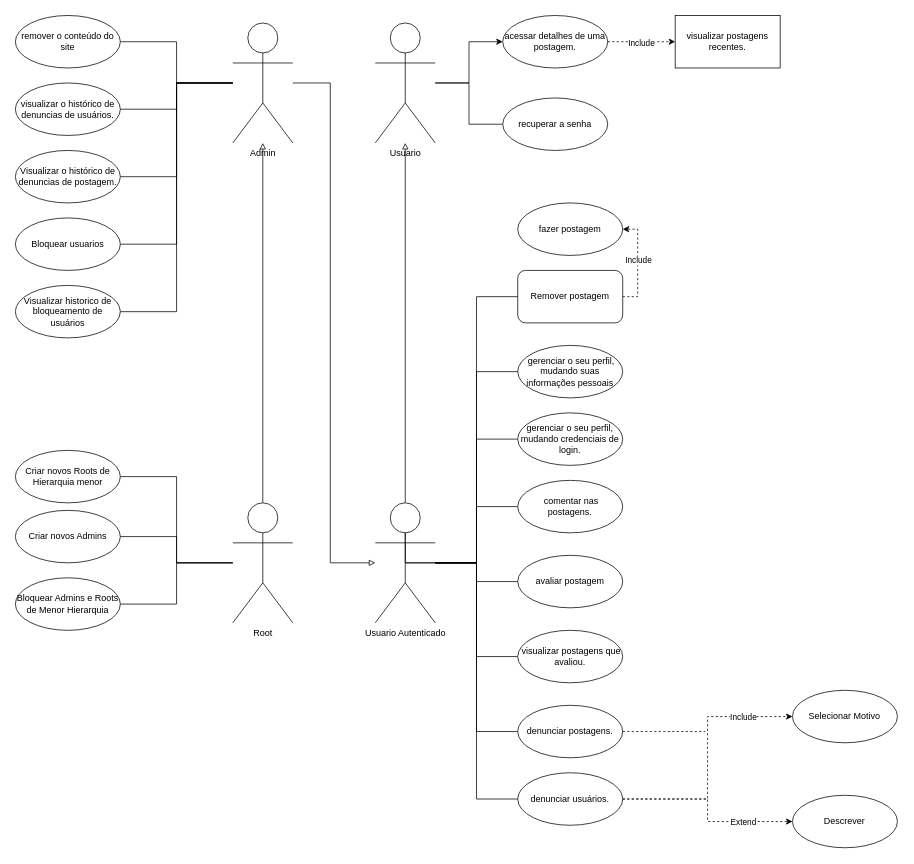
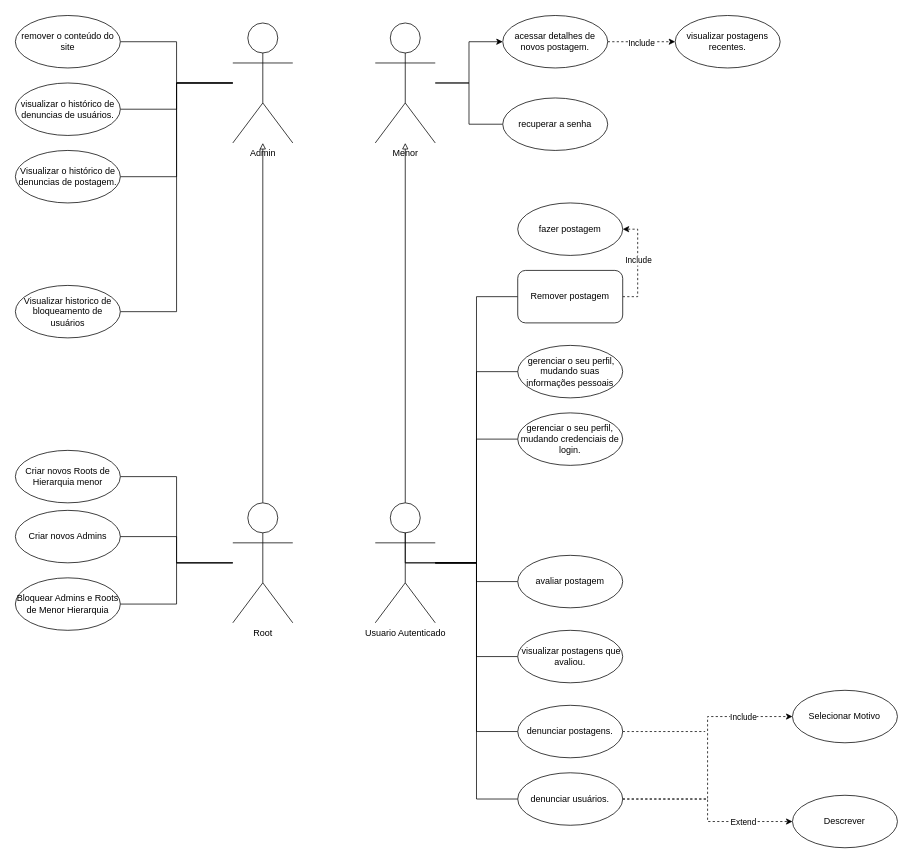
  <mxCell id="0" />
  <mxCell id="1" parent="0" />
  <mxCell id="2" value="Criar novos Admins" style="ellipse;whiteSpace=wrap;html=1;" vertex="1" parent="1"><mxGeometry x="20" y="680" width="140" height="70" as="geometry" /></mxCell>
  <mxCell id="3" style="edgeStyle=orthogonalEdgeStyle;rounded=0;orthogonalLoop=1;jettySize=auto;html=1;endArrow=block;endFill=0;" edge="1" parent="1" source="7" target="15"><mxGeometry relative="1" as="geometry" /></mxCell>
  <mxCell id="4" style="edgeStyle=orthogonalEdgeStyle;rounded=0;orthogonalLoop=1;jettySize=auto;html=1;entryX=1;entryY=0.5;entryDx=0;entryDy=0;endArrow=none;endFill=0;" edge="1" parent="1" source="7" target="8"><mxGeometry relative="1" as="geometry" /></mxCell>
  <mxCell id="5" style="edgeStyle=orthogonalEdgeStyle;rounded=0;orthogonalLoop=1;jettySize=auto;html=1;entryX=1;entryY=0.5;entryDx=0;entryDy=0;endArrow=none;endFill=0;" edge="1" parent="1" source="7" target="2"><mxGeometry relative="1" as="geometry" /></mxCell>
  <mxCell id="6" style="edgeStyle=orthogonalEdgeStyle;rounded=0;orthogonalLoop=1;jettySize=auto;html=1;entryX=1;entryY=0.5;entryDx=0;entryDy=0;endArrow=none;endFill=0;" edge="1" parent="1" source="7" target="51"><mxGeometry relative="1" as="geometry" /></mxCell>
  <mxCell id="7" value="Root" style="shape=umlActor;verticalLabelPosition=bottom;verticalAlign=top;html=1;" vertex="1" parent="1"><mxGeometry x="310" y="670" width="80" height="160" as="geometry" /></mxCell>
  <mxCell id="8" value="Criar novos Roots de Hierarquia menor" style="ellipse;whiteSpace=wrap;html=1;" vertex="1" parent="1"><mxGeometry x="20" y="600" width="140" height="70" as="geometry" /></mxCell>
- <mxCell id="9" style="edgeStyle=orthogonalEdgeStyle;rounded=0;orthogonalLoop=1;jettySize=auto;html=1;endArrow=block;endFill=0;" edge="1" parent="1" source="15" target="24"><mxGeometry relative="1" as="geometry"><mxPoint x="490" y="510" as="targetPoint" /><Array as="points"><mxPoint x="440" y="110" /><mxPoint x="440" y="750" /></Array></mxGeometry></mxCell>
  <mxCell id="10" style="edgeStyle=orthogonalEdgeStyle;rounded=0;orthogonalLoop=1;jettySize=auto;html=1;entryX=1;entryY=0.5;entryDx=0;entryDy=0;endArrow=none;endFill=0;" edge="1" parent="1" source="15" target="49"><mxGeometry relative="1" as="geometry" /></mxCell>
  <mxCell id="11" style="edgeStyle=orthogonalEdgeStyle;rounded=0;orthogonalLoop=1;jettySize=auto;html=1;entryX=1;entryY=0.5;entryDx=0;entryDy=0;endArrow=none;endFill=0;" edge="1" parent="1" source="15" target="50"><mxGeometry relative="1" as="geometry" /></mxCell>
  <mxCell id="12" style="edgeStyle=orthogonalEdgeStyle;rounded=0;orthogonalLoop=1;jettySize=auto;html=1;entryX=1;entryY=0.5;entryDx=0;entryDy=0;endArrow=none;endFill=0;" edge="1" parent="1" source="15" target="30"><mxGeometry relative="1" as="geometry" /></mxCell>
- <mxCell id="13" style="edgeStyle=orthogonalEdgeStyle;rounded=0;orthogonalLoop=1;jettySize=auto;html=1;entryX=1;entryY=0.5;entryDx=0;entryDy=0;endArrow=none;endFill=0;" edge="1" parent="1" source="15" target="28"><mxGeometry relative="1" as="geometry" /></mxCell>
  <mxCell id="14" style="edgeStyle=orthogonalEdgeStyle;rounded=0;orthogonalLoop=1;jettySize=auto;html=1;entryX=1;entryY=0.5;entryDx=0;entryDy=0;endArrow=none;endFill=0;" edge="1" parent="1" source="15" target="29"><mxGeometry relative="1" as="geometry" /></mxCell>
  <mxCell id="15" value="Admin" style="shape=umlActor;verticalLabelPosition=bottom;verticalAlign=top;html=1;" vertex="1" parent="1"><mxGeometry x="310" y="30" width="80" height="160" as="geometry" /></mxCell>
  <mxCell id="16" style="edgeStyle=orthogonalEdgeStyle;rounded=0;orthogonalLoop=1;jettySize=auto;html=1;exitX=0.5;exitY=0.5;exitDx=0;exitDy=0;exitPerimeter=0;endArrow=block;endFill=0;" edge="1" parent="1" source="24" target="27"><mxGeometry relative="1" as="geometry"><mxPoint x="550" y="280" as="targetPoint" /></mxGeometry></mxCell>
  <mxCell id="17" style="edgeStyle=orthogonalEdgeStyle;rounded=0;orthogonalLoop=1;jettySize=auto;html=1;exitX=0.5;exitY=0.5;exitDx=0;exitDy=0;exitPerimeter=0;entryX=0;entryY=0.5;entryDx=0;entryDy=0;endArrow=none;endFill=0;" edge="1" parent="1" source="24" target="40"><mxGeometry relative="1" as="geometry" /></mxCell>
  <mxCell id="18" style="edgeStyle=orthogonalEdgeStyle;rounded=0;orthogonalLoop=1;jettySize=auto;html=1;entryX=0;entryY=0.5;entryDx=0;entryDy=0;endArrow=none;endFill=0;" edge="1" parent="1" source="24" target="38"><mxGeometry relative="1" as="geometry" /></mxCell>
  <mxCell id="19" style="edgeStyle=orthogonalEdgeStyle;rounded=0;orthogonalLoop=1;jettySize=auto;html=1;entryX=0;entryY=0.5;entryDx=0;entryDy=0;endArrow=none;endFill=0;" edge="1" parent="1" source="24" target="41"><mxGeometry relative="1" as="geometry" /></mxCell>
- <mxCell id="20" style="edgeStyle=orthogonalEdgeStyle;rounded=0;orthogonalLoop=1;jettySize=auto;html=1;entryX=0;entryY=0.5;entryDx=0;entryDy=0;endArrow=none;endFill=0;" edge="1" parent="1" source="24" target="42"><mxGeometry relative="1" as="geometry" /></mxCell>
  <mxCell id="21" style="edgeStyle=orthogonalEdgeStyle;rounded=0;orthogonalLoop=1;jettySize=auto;html=1;entryX=0;entryY=0.5;entryDx=0;entryDy=0;endArrow=none;endFill=0;" edge="1" parent="1" source="24" target="43"><mxGeometry relative="1" as="geometry" /></mxCell>
  <mxCell id="22" style="edgeStyle=orthogonalEdgeStyle;rounded=0;orthogonalLoop=1;jettySize=auto;html=1;entryX=0;entryY=0.5;entryDx=0;entryDy=0;endArrow=none;endFill=0;" edge="1" parent="1" source="24" target="48"><mxGeometry relative="1" as="geometry" /></mxCell>
  <mxCell id="23" style="edgeStyle=orthogonalEdgeStyle;rounded=0;orthogonalLoop=1;jettySize=auto;html=1;entryX=0;entryY=0.5;entryDx=0;entryDy=0;endArrow=none;endFill=0;" edge="1" parent="1" source="24" target="54"><mxGeometry relative="1" as="geometry" /></mxCell>
  <mxCell id="24" value="Usuario Autenticado" style="shape=umlActor;verticalLabelPosition=bottom;verticalAlign=top;html=1;" vertex="1" parent="1"><mxGeometry x="500" y="670" width="80" height="160" as="geometry" /></mxCell>
  <mxCell id="25" style="edgeStyle=orthogonalEdgeStyle;rounded=0;orthogonalLoop=1;jettySize=auto;html=1;entryX=0;entryY=0.5;entryDx=0;entryDy=0;endArrow=none;endFill=0;" edge="1" parent="1" source="27" target="39"><mxGeometry relative="1" as="geometry" /></mxCell>
  <mxCell id="26" style="edgeStyle=orthogonalEdgeStyle;rounded=0;orthogonalLoop=1;jettySize=auto;html=1;entryX=0;entryY=0.5;entryDx=0;entryDy=0;" edge="1" parent="1" source="27" target="34"><mxGeometry relative="1" as="geometry" /></mxCell>
- <mxCell id="27" value="Usuario" style="shape=umlActor;verticalLabelPosition=bottom;verticalAlign=top;html=1;" vertex="1" parent="1"><mxGeometry x="500" y="30" width="80" height="160" as="geometry" /></mxCell>
- <mxCell id="28" value="Bloquear usuarios" style="ellipse;whiteSpace=wrap;html=1;" vertex="1" parent="1"><mxGeometry x="20" y="290" width="140" height="70" as="geometry" /></mxCell>
+ <mxCell id="27" value="Menor" style="shape=umlActor;verticalLabelPosition=bottom;verticalAlign=top;html=1;" vertex="1" parent="1"><mxGeometry x="500" y="30" width="80" height="160" as="geometry" /></mxCell>
  <mxCell id="29" value="Visualizar historico de bloqueamento de usuários" style="ellipse;whiteSpace=wrap;html=1;" vertex="1" parent="1"><mxGeometry x="20" y="380" width="140" height="70" as="geometry" /></mxCell>
  <mxCell id="30" value="Visualizar o histórico de denuncias de postagem." style="ellipse;whiteSpace=wrap;html=1;" vertex="1" parent="1"><mxGeometry x="20" y="200" width="140" height="70" as="geometry" /></mxCell>
- <mxCell id="31" value="visualizar postagens recentes." style="whiteSpace=wrap;html=1;rounded=0;" vertex="1" parent="1"><mxGeometry x="900" y="20" width="140" height="70" as="geometry" /></mxCell>
+ <mxCell id="31" value="visualizar postagens recentes." style="ellipse;whiteSpace=wrap;html=1;" vertex="1" parent="1"><mxGeometry x="900" y="20" width="140" height="70" as="geometry" /></mxCell>
  <mxCell id="32" style="edgeStyle=orthogonalEdgeStyle;rounded=0;orthogonalLoop=1;jettySize=auto;html=1;entryX=0;entryY=0.5;entryDx=0;entryDy=0;dashed=1;" edge="1" parent="1" source="34" target="31"><mxGeometry relative="1" as="geometry" /></mxCell>
  <mxCell id="33" value="Include" style="edgeLabel;html=1;align=center;verticalAlign=middle;resizable=0;points=[];" vertex="1" connectable="0" parent="32"><mxGeometry x="-0.026" y="-1" relative="1" as="geometry"><mxPoint as="offset" /></mxGeometry></mxCell>
- <mxCell id="34" value="acessar detalhes de uma postagem." style="ellipse;whiteSpace=wrap;html=1;" vertex="1" parent="1"><mxGeometry x="670" y="20" width="140" height="70" as="geometry" /></mxCell>
+ <mxCell id="34" value="acessar detalhes de novos postagem." style="ellipse;whiteSpace=wrap;html=1;" vertex="1" parent="1"><mxGeometry x="670" y="20" width="140" height="70" as="geometry" /></mxCell>
  <mxCell id="35" value="fazer postagem" style="ellipse;whiteSpace=wrap;html=1;" vertex="1" parent="1"><mxGeometry x="690" y="270" width="140" height="70" as="geometry" /></mxCell>
  <mxCell id="36" value="&amp;nbsp;gerenciar o seu perfil, mudando suas informações pessoais" style="ellipse;whiteSpace=wrap;html=1;" vertex="1" parent="1"><mxGeometry x="690" y="460" width="140" height="70" as="geometry" /></mxCell>
  <mxCell id="37" style="edgeStyle=orthogonalEdgeStyle;rounded=0;orthogonalLoop=1;jettySize=auto;html=1;exitX=0.5;exitY=0.5;exitDx=0;exitDy=0;exitPerimeter=0;entryX=0;entryY=0.5;entryDx=0;entryDy=0;endArrow=none;endFill=0;" edge="1" parent="1" source="24" target="36"><mxGeometry relative="1" as="geometry" /></mxCell>
  <mxCell id="38" value="gerenciar o seu perfil, mudando credenciais de login." style="ellipse;whiteSpace=wrap;html=1;" vertex="1" parent="1"><mxGeometry x="690" y="550" width="140" height="70" as="geometry" /></mxCell>
  <mxCell id="39" value="recuperar a senha" style="ellipse;whiteSpace=wrap;html=1;" vertex="1" parent="1"><mxGeometry x="670" y="130" width="140" height="70" as="geometry" /></mxCell>
  <mxCell id="40" value="avaliar postagem" style="ellipse;whiteSpace=wrap;html=1;" vertex="1" parent="1"><mxGeometry x="690" y="740" width="140" height="70" as="geometry" /></mxCell>
  <mxCell id="41" value="&amp;nbsp;visualizar postagens que avaliou." style="ellipse;whiteSpace=wrap;html=1;" vertex="1" parent="1"><mxGeometry x="690" y="840" width="140" height="70" as="geometry" /></mxCell>
- <mxCell id="42" value="&amp;nbsp;comentar nas postagens." style="ellipse;whiteSpace=wrap;html=1;" vertex="1" parent="1"><mxGeometry x="690" y="640" width="140" height="70" as="geometry" /></mxCell>
  <mxCell id="43" value="denunciar postagens." style="ellipse;whiteSpace=wrap;html=1;" vertex="1" parent="1"><mxGeometry x="690" y="940" width="140" height="70" as="geometry" /></mxCell>
  <mxCell id="44" style="edgeStyle=orthogonalEdgeStyle;rounded=0;orthogonalLoop=1;jettySize=auto;html=1;entryX=0;entryY=0.5;entryDx=0;entryDy=0;dashed=1;" edge="1" parent="1" source="48" target="55"><mxGeometry relative="1" as="geometry" /></mxCell>
  <mxCell id="45" value="Include" style="edgeLabel;html=1;align=center;verticalAlign=middle;resizable=0;points=[];" vertex="1" connectable="0" parent="44"><mxGeometry x="0.356" y="1" relative="1" as="geometry"><mxPoint x="42" y="1" as="offset" /></mxGeometry></mxCell>
  <mxCell id="46" style="edgeStyle=orthogonalEdgeStyle;rounded=0;orthogonalLoop=1;jettySize=auto;html=1;entryX=0;entryY=0.5;entryDx=0;entryDy=0;dashed=1;" edge="1" parent="1" source="48" target="56"><mxGeometry relative="1" as="geometry" /></mxCell>
  <mxCell id="47" value="Extend" style="edgeLabel;html=1;align=center;verticalAlign=middle;resizable=0;points=[];" vertex="1" connectable="0" parent="46"><mxGeometry x="0.365" y="2" relative="1" as="geometry"><mxPoint x="15" y="2" as="offset" /></mxGeometry></mxCell>
  <mxCell id="48" value="denunciar usuários." style="ellipse;whiteSpace=wrap;html=1;" vertex="1" parent="1"><mxGeometry x="690" y="1030" width="140" height="70" as="geometry" /></mxCell>
  <mxCell id="49" value="remover o conteúdo do site" style="ellipse;whiteSpace=wrap;html=1;" vertex="1" parent="1"><mxGeometry x="20" y="20" width="140" height="70" as="geometry" /></mxCell>
  <mxCell id="50" value="visualizar o histórico de denuncias de usuários." style="ellipse;whiteSpace=wrap;html=1;" vertex="1" parent="1"><mxGeometry x="20" y="110" width="140" height="70" as="geometry" /></mxCell>
  <mxCell id="51" value="Bloquear Admins e Roots de Menor Hierarquia" style="ellipse;whiteSpace=wrap;html=1;" vertex="1" parent="1"><mxGeometry x="20" y="770" width="140" height="70" as="geometry" /></mxCell>
  <mxCell id="52" style="edgeStyle=orthogonalEdgeStyle;rounded=0;orthogonalLoop=1;jettySize=auto;html=1;exitX=1;exitY=0.5;exitDx=0;exitDy=0;entryX=1;entryY=0.5;entryDx=0;entryDy=0;dashed=1;" edge="1" parent="1" source="54" target="35"><mxGeometry relative="1" as="geometry" /></mxCell>
  <mxCell id="53" value="Include" style="edgeLabel;html=1;align=center;verticalAlign=middle;resizable=0;points=[];" vertex="1" connectable="0" parent="52"><mxGeometry x="0.055" relative="1" as="geometry"><mxPoint as="offset" /></mxGeometry></mxCell>
  <mxCell id="54" value="Remover postagem" style="whiteSpace=wrap;html=1;rounded=1;" vertex="1" parent="1"><mxGeometry x="690" y="360" width="140" height="70" as="geometry" /></mxCell>
  <mxCell id="55" value="Selecionar Motivo" style="ellipse;whiteSpace=wrap;html=1;" vertex="1" parent="1"><mxGeometry x="1056.43" y="920" width="140" height="70" as="geometry" /></mxCell>
  <mxCell id="56" value="Descrever" style="ellipse;whiteSpace=wrap;html=1;" vertex="1" parent="1"><mxGeometry x="1056.43" y="1060" width="140" height="70" as="geometry" /></mxCell>
  <mxCell id="57" value="" style="line;strokeWidth=1;fillColor=none;align=left;verticalAlign=middle;spacingTop=-1;spacingLeft=3;spacingRight=3;rotatable=0;labelPosition=right;points=[];portConstraint=eastwest;strokeColor=inherit;dashed=1;" vertex="1" parent="1"><mxGeometry x="830" y="971" width="110" height="8" as="geometry" /></mxCell>
